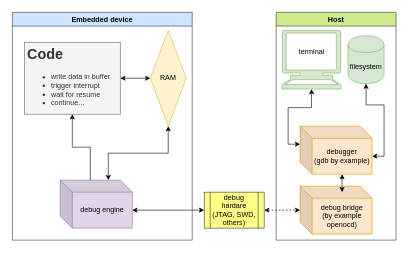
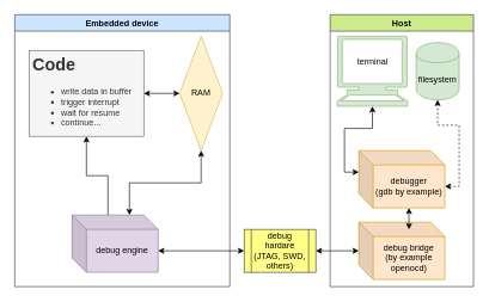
  <mxCell id="0" />
  <mxCell id="1" parent="0" />
  <mxCell id="2" value="Embedded device" style="swimlane;strokeColor=#36393d;fillColor=#cce5ff;" parent="1" vertex="1"><mxGeometry x="20" y="20" width="300" height="380" as="geometry" /></mxCell>
  <mxCell id="3" style="edgeStyle=orthogonalEdgeStyle;rounded=0;orthogonalLoop=1;jettySize=auto;html=1;exitX=0.5;exitY=1;exitDx=0;exitDy=0;startArrow=classic;startFill=1;" parent="2" source="4" target="8" edge="1"><mxGeometry relative="1" as="geometry"><Array as="points"><mxPoint x="260" y="235" /><mxPoint x="160" y="235" /></Array></mxGeometry></mxCell>
  <mxCell id="4" value="RAM" style="rhombus;whiteSpace=wrap;html=1;fillColor=#fff2cc;strokeColor=#d6b656;" parent="2" vertex="1"><mxGeometry x="230" y="30" width="60" height="160" as="geometry" /></mxCell>
  <mxCell id="5" style="edgeStyle=orthogonalEdgeStyle;rounded=0;orthogonalLoop=1;jettySize=auto;html=1;exitX=1;exitY=0.5;exitDx=0;exitDy=0;startArrow=classic;startFill=1;" parent="2" source="6" target="4" edge="1"><mxGeometry relative="1" as="geometry" /></mxCell>
  <mxCell id="6" value="&lt;h1&gt;Code&lt;/h1&gt;&lt;p&gt;&lt;ul&gt;&lt;li&gt;write data in buffer&lt;/li&gt;&lt;li&gt;trigger interrupt&lt;/li&gt;&lt;li&gt;wait for resume&lt;/li&gt;&lt;li&gt;continue...&lt;/li&gt;&lt;/ul&gt;&lt;/p&gt;" style="text;html=1;fillColor=#f5f5f5;spacing=5;spacingTop=-20;whiteSpace=wrap;overflow=hidden;rounded=0;strokeColor=#666666;fontColor=#333333;" parent="2" vertex="1"><mxGeometry x="20" y="50" width="160" height="120" as="geometry" /></mxCell>
  <mxCell id="7" style="edgeStyle=orthogonalEdgeStyle;rounded=0;orthogonalLoop=1;jettySize=auto;html=1;exitX=0;exitY=0;exitDx=50;exitDy=0;exitPerimeter=0;entryX=0.5;entryY=1;entryDx=0;entryDy=0;" parent="2" source="8" target="6" edge="1"><mxGeometry relative="1" as="geometry" /></mxCell>
  <mxCell id="8" value="debug engine" style="shape=cube;whiteSpace=wrap;html=1;boundedLbl=1;backgroundOutline=1;darkOpacity=0.05;darkOpacity2=0.1;strokeColor=#9673a6;fillColor=#e1d5e7;" parent="2" vertex="1"><mxGeometry x="80" y="280" width="120" height="80" as="geometry" /></mxCell>
- <mxCell id="9" style="edgeStyle=orthogonalEdgeStyle;rounded=0;orthogonalLoop=1;jettySize=auto;html=1;exitX=1;exitY=0.5;exitDx=0;exitDy=0;startArrow=classic;startFill=1;dashed=1;" parent="1" source="10" target="13" edge="1"><mxGeometry relative="1" as="geometry" /></mxCell>
+ <mxCell id="9" style="edgeStyle=orthogonalEdgeStyle;rounded=0;orthogonalLoop=1;jettySize=auto;html=1;exitX=1;exitY=0.5;exitDx=0;exitDy=0;startArrow=classic;startFill=1;" parent="1" source="10" target="13" edge="1"><mxGeometry relative="1" as="geometry" /></mxCell>
  <mxCell id="10" value="debug&lt;br&gt;hardare&lt;br&gt;(JTAG, SWD,&lt;br&gt;others)" style="shape=process;whiteSpace=wrap;html=1;backgroundOutline=1;strokeColor=#36393d;fillColor=#ffff88;" parent="1" vertex="1"><mxGeometry x="340" y="320" width="100" height="60" as="geometry" /></mxCell>
  <mxCell id="11" style="edgeStyle=orthogonalEdgeStyle;rounded=0;orthogonalLoop=1;jettySize=auto;html=1;exitX=0;exitY=0;exitDx=120;exitDy=50;exitPerimeter=0;entryX=0;entryY=0.5;entryDx=0;entryDy=0;startArrow=classic;startFill=1;" parent="1" source="8" target="10" edge="1"><mxGeometry relative="1" as="geometry" /></mxCell>
  <mxCell id="12" value="Host" style="swimlane;strokeColor=#36393d;fillColor=#cdeb8b;" parent="1" vertex="1"><mxGeometry x="460" y="20" width="200" height="380" as="geometry" /></mxCell>
  <mxCell id="13" value="debug bridge&lt;br&gt;(by example openocd)" style="shape=cube;whiteSpace=wrap;html=1;boundedLbl=1;backgroundOutline=1;darkOpacity=0.05;darkOpacity2=0.1;strokeColor=#d79b00;fillColor=#ffe6cc;" parent="12" vertex="1"><mxGeometry x="40" y="290" width="120" height="80" as="geometry" /></mxCell>
  <mxCell id="14" style="edgeStyle=orthogonalEdgeStyle;rounded=0;orthogonalLoop=1;jettySize=auto;html=1;exitX=0;exitY=0;exitDx=70;exitDy=80;exitPerimeter=0;startArrow=classic;startFill=1;" parent="12" source="17" edge="1"><mxGeometry relative="1" as="geometry"><mxPoint x="110" y="300" as="targetPoint" /></mxGeometry></mxCell>
  <mxCell id="15" style="edgeStyle=orthogonalEdgeStyle;rounded=0;orthogonalLoop=1;jettySize=auto;html=1;exitX=0;exitY=0;exitDx=0;exitDy=30;exitPerimeter=0;entryX=0.5;entryY=1;entryDx=0;entryDy=0;entryPerimeter=0;startArrow=classic;startFill=1;" parent="12" source="17" target="18" edge="1"><mxGeometry relative="1" as="geometry" /></mxCell>
- <mxCell id="16" style="edgeStyle=orthogonalEdgeStyle;rounded=0;orthogonalLoop=1;jettySize=auto;html=1;exitX=0;exitY=0;exitDx=120;exitDy=50;exitPerimeter=0;entryX=0.5;entryY=1;entryDx=0;entryDy=0;startArrow=classic;startFill=1;" parent="12" source="17" target="19" edge="1"><mxGeometry relative="1" as="geometry" /></mxCell>
+ <mxCell id="16" style="edgeStyle=orthogonalEdgeStyle;rounded=0;orthogonalLoop=1;jettySize=auto;html=1;exitX=0;exitY=0;exitDx=120;exitDy=50;exitPerimeter=0;entryX=0.5;entryY=1;entryDx=0;entryDy=0;startArrow=classic;startFill=1;dashed=1;" parent="12" source="17" target="19" edge="1"><mxGeometry relative="1" as="geometry" /></mxCell>
  <mxCell id="17" value="debugger&lt;br&gt;(gdb by example)" style="shape=cube;whiteSpace=wrap;html=1;boundedLbl=1;backgroundOutline=1;darkOpacity=0.05;darkOpacity2=0.1;strokeColor=#d79b00;fillColor=#ffe6cc;" parent="12" vertex="1"><mxGeometry x="40" y="190" width="120" height="80" as="geometry" /></mxCell>
  <mxCell id="18" value="terminal" style="shape=mxgraph.signs.tech.computer;html=1;fillColor=#d5e8d4;strokeColor=#82b366;verticalLabelPosition=middle;verticalAlign=middle;align=center;labelPosition=center;spacingBottom=26;" parent="12" vertex="1"><mxGeometry x="10" y="30" width="98" height="98" as="geometry" /></mxCell>
  <mxCell id="19" value="filesystem" style="shape=cylinder;whiteSpace=wrap;html=1;boundedLbl=1;backgroundOutline=1;strokeColor=#82b366;fillColor=#d5e8d4;" parent="12" vertex="1"><mxGeometry x="120" y="39" width="60" height="80" as="geometry" /></mxCell>
